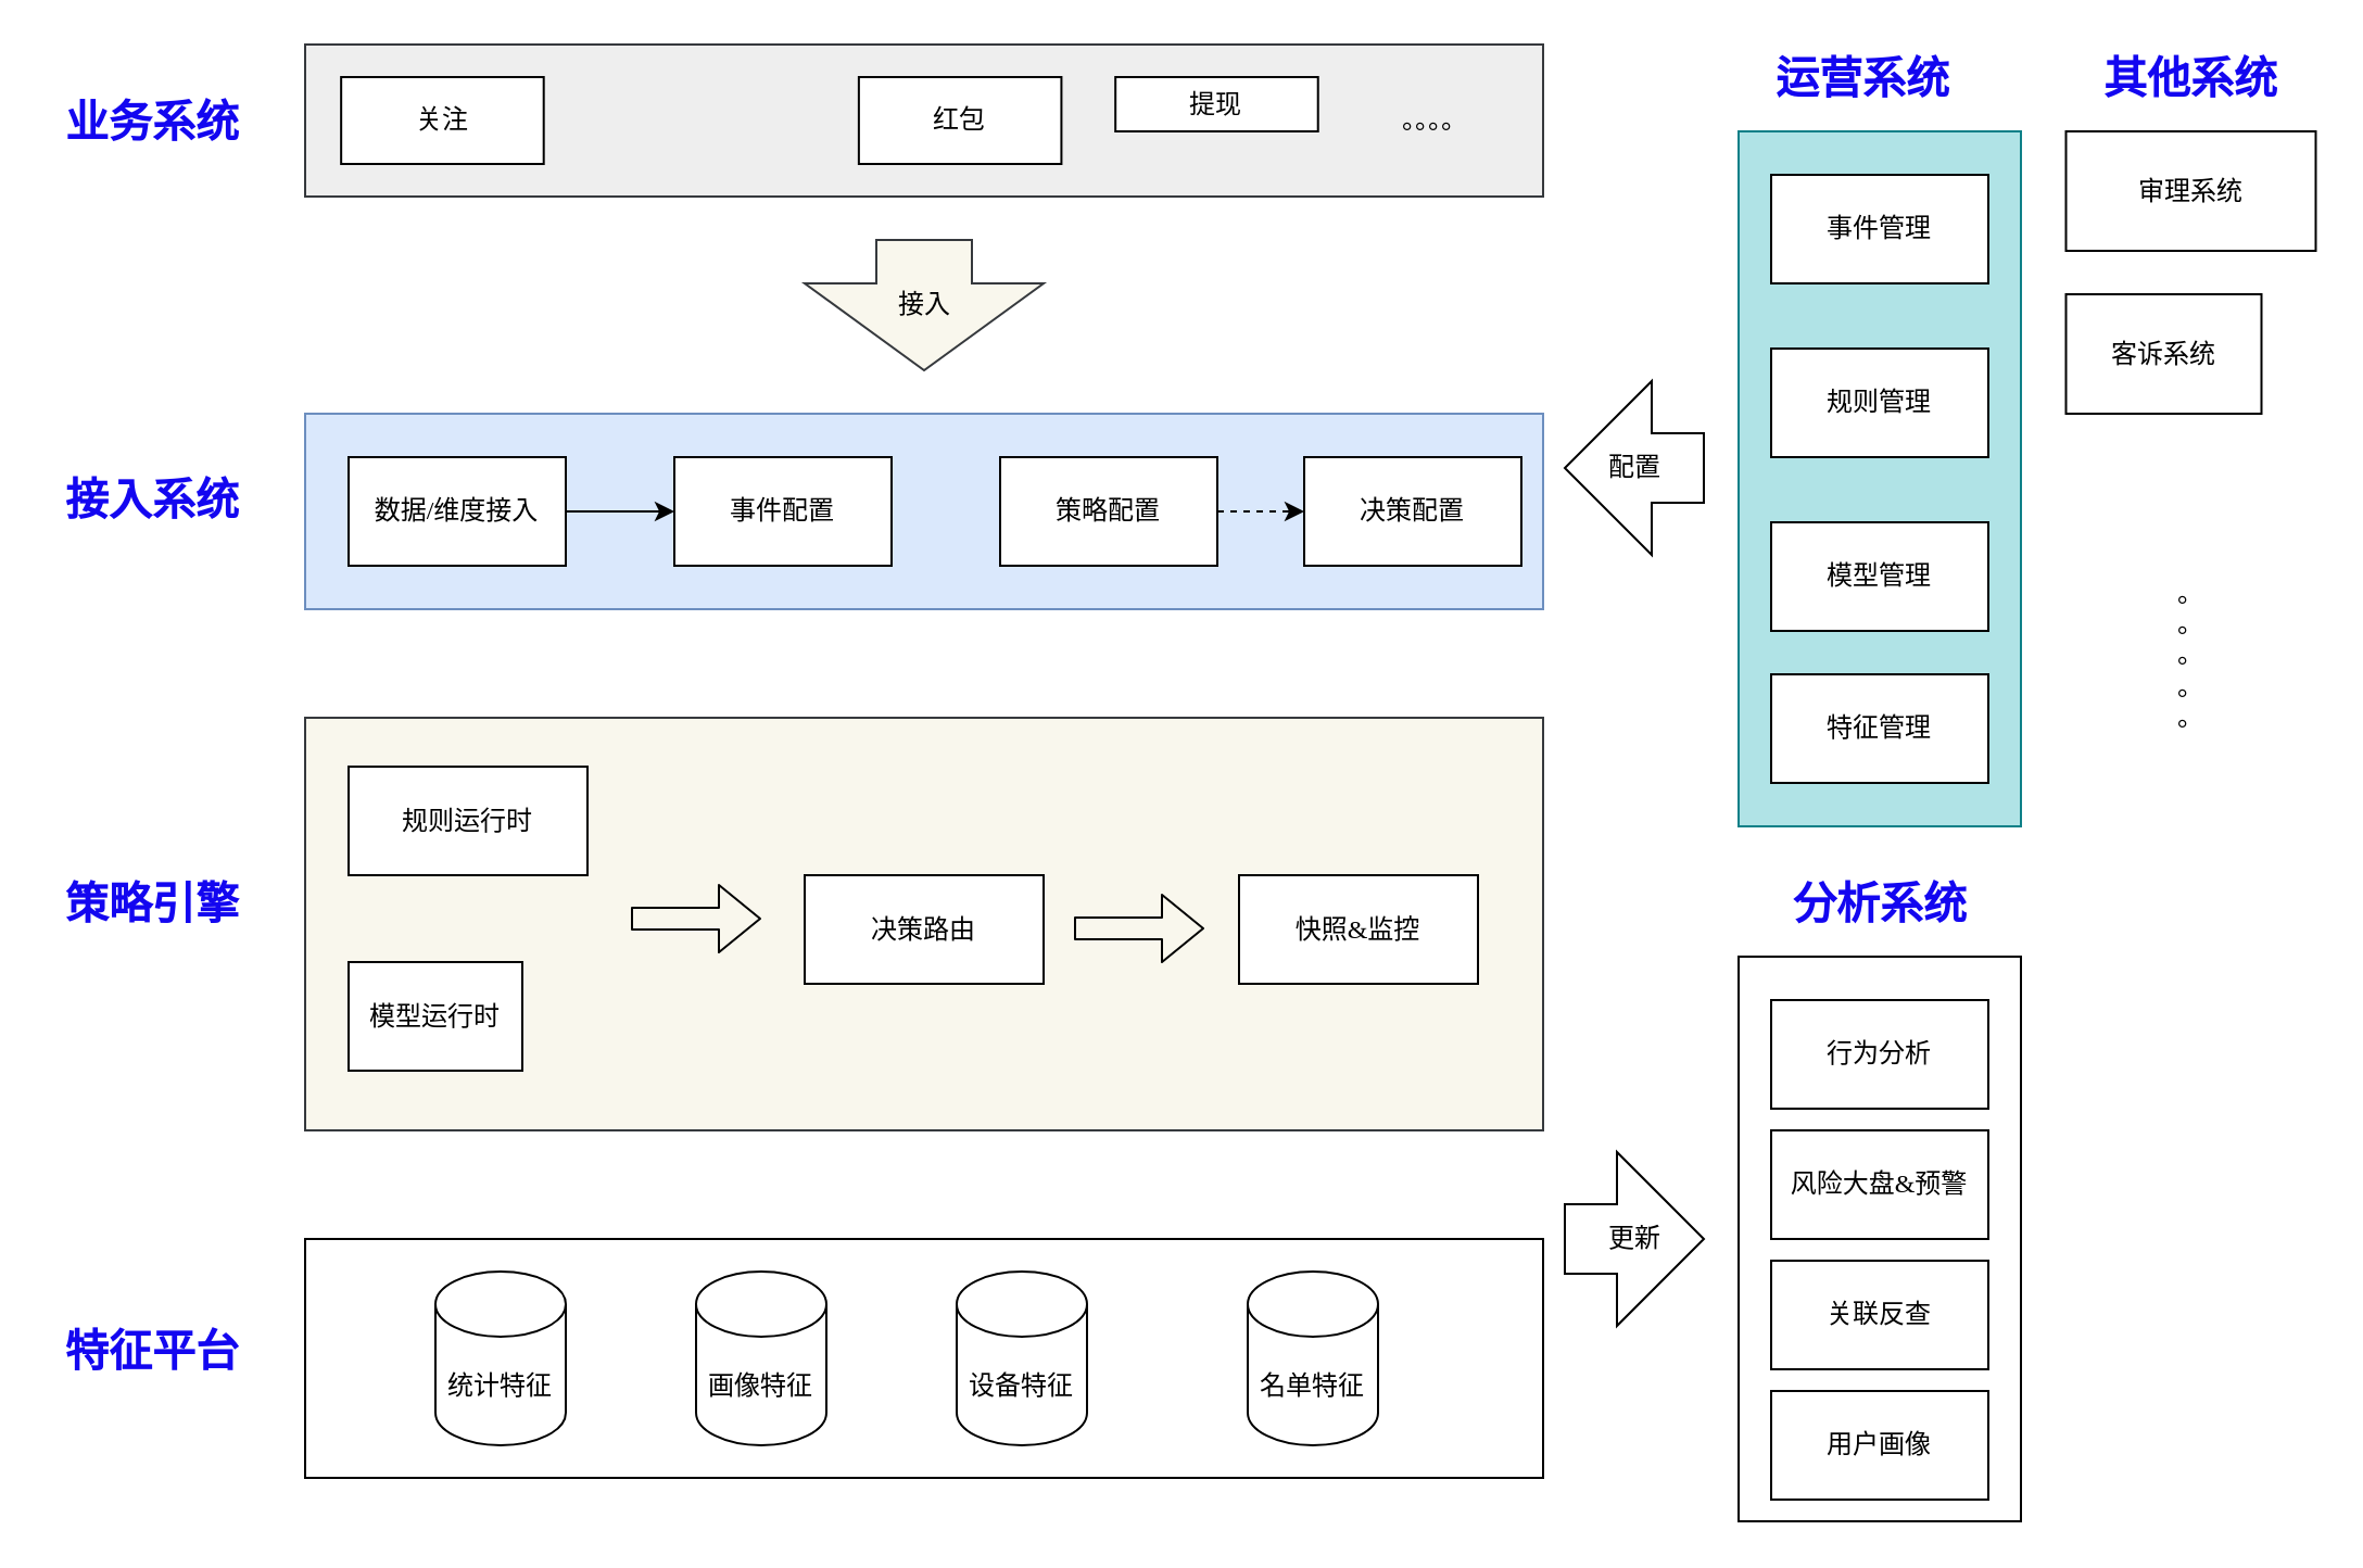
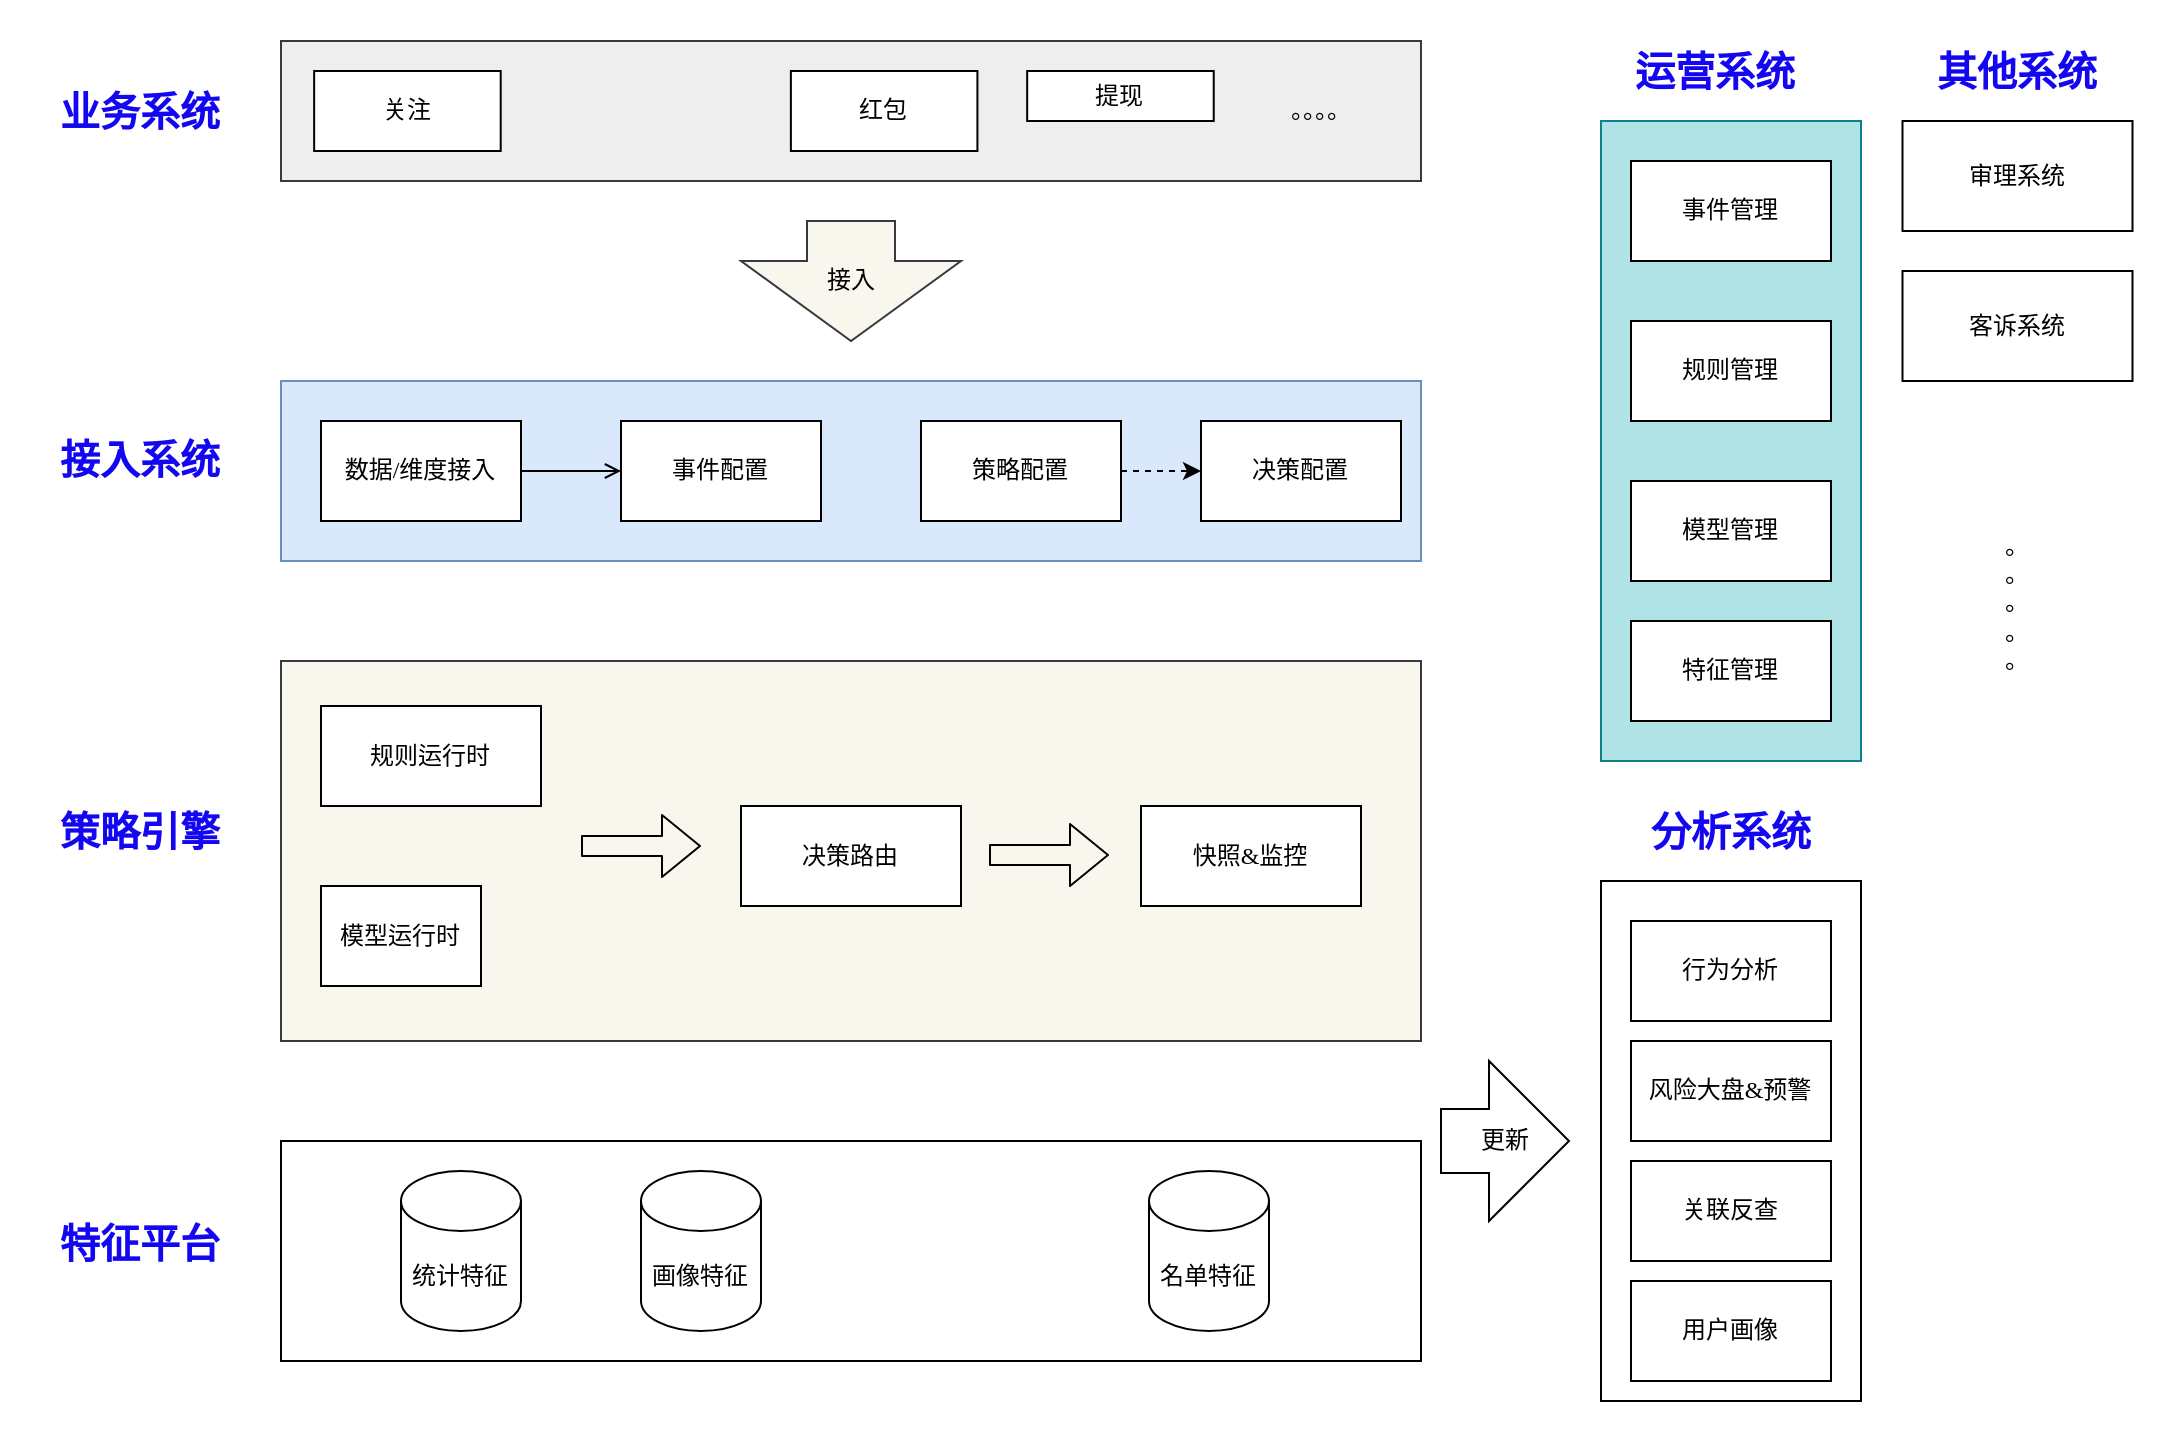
  <mxCell id="0" />
  <mxCell id="1" parent="0" />
  <mxCell id="2" value="" style="rounded=0;whiteSpace=wrap;html=1;fillColor=#b0e3e6;strokeColor=#0e8088;fontFamily=TencentSans;" parent="1" vertex="1"><mxGeometry x="800" y="60" width="130" height="320" as="geometry" /></mxCell>
  <mxCell id="3" value="&lt;b style=&quot;font-size: 20px;&quot;&gt;&lt;font style=&quot;font-size: 20px;&quot;&gt;运营系统&lt;/font&gt;&lt;/b&gt;" style="text;html=1;strokeColor=none;fillColor=none;align=center;verticalAlign=middle;whiteSpace=wrap;rounded=0;fontFamily=TencentSans;fontSize=20;fontColor=#1306F0;" parent="1" vertex="1"><mxGeometry x="815" y="20" width="85" height="30" as="geometry" /></mxCell>
  <mxCell id="4" value="事件管理" style="rounded=0;whiteSpace=wrap;html=1;fontFamily=TencentSans;" parent="1" vertex="1"><mxGeometry x="815" y="80" width="100" height="50" as="geometry" /></mxCell>
  <mxCell id="5" value="规则管理" style="rounded=0;whiteSpace=wrap;html=1;fontFamily=TencentSans;" parent="1" vertex="1"><mxGeometry x="815" y="160" width="100" height="50" as="geometry" /></mxCell>
  <mxCell id="6" value="模型管理" style="rounded=0;whiteSpace=wrap;html=1;fontFamily=TencentSans;" parent="1" vertex="1"><mxGeometry x="815" y="240" width="100" height="50" as="geometry" /></mxCell>
  <mxCell id="7" value="特征管理" style="rounded=0;whiteSpace=wrap;html=1;fontFamily=TencentSans;" parent="1" vertex="1"><mxGeometry x="815" y="310" width="100" height="50" as="geometry" /></mxCell>
  <mxCell id="8" value="&lt;b style=&quot;font-size: 20px;&quot;&gt;&lt;font style=&quot;font-size: 20px;&quot;&gt;业务系统&lt;/font&gt;&lt;/b&gt;" style="text;html=1;strokeColor=none;fillColor=none;align=center;verticalAlign=middle;whiteSpace=wrap;rounded=0;fontFamily=TencentSans;fontSize=20;fontColor=#1306F0;" parent="1" vertex="1"><mxGeometry x="20" y="36.25" width="100" height="37.5" as="geometry" /></mxCell>
  <mxCell id="9" value="" style="group;fontFamily=TencentSans;" parent="1" vertex="1" connectable="0"><mxGeometry x="140" y="20" width="570" height="70" as="geometry" /></mxCell>
  <mxCell id="10" value="" style="group;strokeColor=#36393d;fillColor=#E6E6E6;container=0;fontFamily=TencentSans;" parent="9" vertex="1" connectable="0"><mxGeometry width="570" height="70" as="geometry" /></mxCell>
  <mxCell id="11" value="" style="rounded=0;whiteSpace=wrap;html=1;fillColor=#eeeeee;strokeColor=#36393d;fontFamily=TencentSans;" parent="9" vertex="1"><mxGeometry width="570" height="70" as="geometry" /></mxCell>
  <mxCell id="12" value="关注" style="rounded=0;whiteSpace=wrap;html=1;fontFamily=TencentSans;" parent="9" vertex="1"><mxGeometry x="16.582" y="15" width="93.273" height="40" as="geometry" /></mxCell>
  <mxCell id="13" value="红包" style="rounded=0;whiteSpace=wrap;html=1;fontFamily=TencentSans;" parent="9" vertex="1"><mxGeometry x="254.945" y="15" width="93.273" height="40" as="geometry" /></mxCell>
  <mxCell id="14" value="提现" style="rounded=0;whiteSpace=wrap;html=1;fontFamily=TencentSans;" parent="9" vertex="1"><mxGeometry x="373.091" y="15" width="93.273" height="25" as="geometry" /></mxCell>
  <mxCell id="15" value="。。。。" style="text;html=1;strokeColor=none;fillColor=none;align=center;verticalAlign=middle;whiteSpace=wrap;rounded=0;fontFamily=TencentSans;" parent="9" vertex="1"><mxGeometry x="500.045" y="25" width="41.455" height="20" as="geometry" /></mxCell>
  <mxCell id="16" value="&lt;b style=&quot;font-size: 20px;&quot;&gt;&lt;font style=&quot;font-size: 20px;&quot;&gt;接入系统&lt;/font&gt;&lt;/b&gt;" style="text;html=1;strokeColor=none;fillColor=none;align=center;verticalAlign=middle;whiteSpace=wrap;rounded=0;fontFamily=TencentSans;fontSize=20;fontColor=#1306F0;" parent="1" vertex="1"><mxGeometry x="20" y="210" width="100" height="37.5" as="geometry" /></mxCell>
  <mxCell id="17" value="接入" style="html=1;shadow=0;dashed=0;align=center;verticalAlign=middle;shape=mxgraph.arrows2.arrow;dy=0.6;dx=40;direction=south;notch=0;fillColor=#f9f7ed;strokeColor=#36393d;fontFamily=TencentSans;" parent="1" vertex="1"><mxGeometry x="370" y="110" width="110" height="60" as="geometry" /></mxCell>
  <mxCell id="18" value="" style="group;fontFamily=TencentSans;" parent="1" vertex="1" connectable="0"><mxGeometry x="140" y="190" width="570" height="90" as="geometry" /></mxCell>
  <mxCell id="19" value="" style="rounded=0;whiteSpace=wrap;html=1;fillColor=#dae8fc;strokeColor=#6c8ebf;fontFamily=TencentSans;" parent="18" vertex="1"><mxGeometry width="570" height="90" as="geometry" /></mxCell>
  <mxCell id="20" value="数据/维度接入" style="rounded=0;whiteSpace=wrap;html=1;fontFamily=TencentSans;" parent="18" vertex="1"><mxGeometry x="20" y="20" width="100" height="50" as="geometry" /></mxCell>
  <mxCell id="21" value="事件配置" style="rounded=0;whiteSpace=wrap;html=1;fontFamily=TencentSans;" parent="18" vertex="1"><mxGeometry x="170" y="20" width="100" height="50" as="geometry" /></mxCell>
- <mxCell id="22" value="" style="edgeStyle=orthogonalEdgeStyle;rounded=0;orthogonalLoop=1;jettySize=auto;html=1;fontFamily=TencentSans;" parent="18" source="20" target="21" edge="1"><mxGeometry relative="1" as="geometry" /></mxCell>
+ <mxCell id="22" value="" style="edgeStyle=orthogonalEdgeStyle;rounded=0;orthogonalLoop=1;jettySize=auto;html=1;fontFamily=TencentSans;endArrow=open;" parent="18" source="20" target="21" edge="1"><mxGeometry relative="1" as="geometry" /></mxCell>
  <mxCell id="23" value="策略配置" style="rounded=0;whiteSpace=wrap;html=1;fontFamily=TencentSans;" parent="18" vertex="1"><mxGeometry x="320" y="20" width="100" height="50" as="geometry" /></mxCell>
  <mxCell id="24" value="决策配置" style="rounded=0;whiteSpace=wrap;html=1;fontFamily=TencentSans;" parent="18" vertex="1"><mxGeometry x="460" y="20" width="100" height="50" as="geometry" /></mxCell>
  <mxCell id="25" value="" style="edgeStyle=orthogonalEdgeStyle;rounded=0;orthogonalLoop=1;jettySize=auto;html=1;fontFamily=TencentSans;dashed=1;" parent="18" source="23" target="24" edge="1"><mxGeometry relative="1" as="geometry" /></mxCell>
  <mxCell id="26" value="&lt;b style=&quot;font-size: 20px;&quot;&gt;&lt;font style=&quot;font-size: 20px;&quot;&gt;分析系统&lt;/font&gt;&lt;/b&gt;" style="text;html=1;strokeColor=none;fillColor=none;align=center;verticalAlign=middle;whiteSpace=wrap;rounded=0;fontFamily=TencentSans;fontSize=20;fontColor=#1306F0;" parent="1" vertex="1"><mxGeometry x="822.5" y="400" width="85" height="30" as="geometry" /></mxCell>
- <mxCell id="27" value="配置" style="html=1;shadow=0;dashed=0;align=center;verticalAlign=middle;shape=mxgraph.arrows2.arrow;dy=0.6;dx=40;flipH=1;notch=0;fillColor=#ffffff;fontFamily=TencentSans;" parent="1" vertex="1"><mxGeometry x="720" y="175" width="64" height="80" as="geometry" /></mxCell>
  <mxCell id="28" value="" style="rounded=0;whiteSpace=wrap;html=1;fontFamily=TencentSans;" parent="1" vertex="1"><mxGeometry x="800" y="440" width="130" height="260" as="geometry" /></mxCell>
  <mxCell id="29" value="行为分析" style="rounded=0;whiteSpace=wrap;html=1;fontFamily=TencentSans;" parent="1" vertex="1"><mxGeometry x="815" y="460" width="100" height="50" as="geometry" /></mxCell>
  <mxCell id="30" value="风险大盘&amp;amp;预警" style="rounded=0;whiteSpace=wrap;html=1;fontFamily=TencentSans;" parent="1" vertex="1"><mxGeometry x="815" y="520" width="100" height="50" as="geometry" /></mxCell>
  <mxCell id="31" value="关联反查" style="rounded=0;whiteSpace=wrap;html=1;fontFamily=TencentSans;" parent="1" vertex="1"><mxGeometry x="815" y="580" width="100" height="50" as="geometry" /></mxCell>
  <mxCell id="32" value="用户画像" style="rounded=0;whiteSpace=wrap;html=1;fontFamily=TencentSans;" parent="1" vertex="1"><mxGeometry x="815" y="640" width="100" height="50" as="geometry" /></mxCell>
  <mxCell id="33" value="更新" style="html=1;shadow=0;dashed=0;align=center;verticalAlign=middle;shape=mxgraph.arrows2.arrow;dy=0.6;dx=40;notch=0;fillColor=#ffffff;fontFamily=TencentSans;" parent="1" vertex="1"><mxGeometry x="720" y="530" width="64" height="80" as="geometry" /></mxCell>
- <mxCell id="34" value="客诉系统" style="rounded=0;whiteSpace=wrap;html=1;fontFamily=TencentSans;" parent="1" vertex="1"><mxGeometry x="950.75" y="135" width="90" height="55" as="geometry" /></mxCell>
+ <mxCell id="34" value="客诉系统" style="rounded=0;whiteSpace=wrap;html=1;fontFamily=TencentSans;" parent="1" vertex="1"><mxGeometry x="950.75" y="135" width="115" height="55" as="geometry" /></mxCell>
  <mxCell id="35" value="审理系统" style="rounded=0;whiteSpace=wrap;html=1;fontFamily=TencentSans;" parent="1" vertex="1"><mxGeometry x="950.75" y="60" width="115" height="55" as="geometry" /></mxCell>
  <mxCell id="36" value="。&lt;br&gt;。&lt;br&gt;。&lt;br&gt;。&lt;br&gt;。" style="text;html=1;strokeColor=none;fillColor=none;align=center;verticalAlign=middle;whiteSpace=wrap;rounded=0;fontFamily=TencentSans;" parent="1" vertex="1"><mxGeometry x="987" y="255" width="42.5" height="92.5" as="geometry" /></mxCell>
  <mxCell id="37" value="&lt;b style=&quot;font-size: 20px;&quot;&gt;&lt;font style=&quot;font-size: 20px;&quot;&gt;其他系统&lt;/font&gt;&lt;/b&gt;" style="text;html=1;strokeColor=none;fillColor=none;align=center;verticalAlign=middle;whiteSpace=wrap;rounded=0;fontFamily=TencentSans;fontSize=20;fontColor=#1306F0;" parent="1" vertex="1"><mxGeometry x="965.75" y="20" width="85" height="30" as="geometry" /></mxCell>
  <mxCell id="38" value="" style="rounded=0;whiteSpace=wrap;html=1;fillColor=#ffffff;fontFamily=TencentSans;" parent="1" vertex="1"><mxGeometry x="140" y="570" width="570" height="110" as="geometry" /></mxCell>
  <mxCell id="39" value="&lt;b style=&quot;font-size: 20px;&quot;&gt;&lt;font style=&quot;font-size: 20px;&quot;&gt;策略引擎&lt;/font&gt;&lt;/b&gt;" style="text;html=1;strokeColor=none;fillColor=none;align=center;verticalAlign=middle;whiteSpace=wrap;rounded=0;fontFamily=TencentSans;fontSize=20;fontColor=#1306F0;" parent="1" vertex="1"><mxGeometry x="20" y="396.25" width="100" height="37.5" as="geometry" /></mxCell>
  <mxCell id="40" value="&lt;b style=&quot;font-size: 20px;&quot;&gt;&lt;font style=&quot;font-size: 20px;&quot;&gt;特征平台&lt;/font&gt;&lt;/b&gt;" style="text;html=1;strokeColor=none;fillColor=none;align=center;verticalAlign=middle;whiteSpace=wrap;rounded=0;fontFamily=TencentSans;fontSize=20;fontColor=#1306F0;" parent="1" vertex="1"><mxGeometry x="20" y="602.5" width="100" height="37.5" as="geometry" /></mxCell>
  <mxCell id="41" value="" style="group;fontFamily=TencentSans;" parent="1" vertex="1" connectable="0"><mxGeometry x="140" y="330" width="570" height="190" as="geometry" /></mxCell>
  <mxCell id="42" value="" style="rounded=0;whiteSpace=wrap;html=1;fillColor=#f9f7ed;strokeColor=#36393d;fontFamily=TencentSans;" parent="41" vertex="1"><mxGeometry width="570" height="190" as="geometry" /></mxCell>
  <mxCell id="43" value="规则运行时" style="rounded=0;whiteSpace=wrap;html=1;fillColor=#ffffff;fontFamily=TencentSans;" parent="41" vertex="1"><mxGeometry x="20" y="22.5" width="110" height="50" as="geometry" /></mxCell>
  <mxCell id="44" value="模型运行时" style="rounded=0;whiteSpace=wrap;html=1;fillColor=#ffffff;fontFamily=TencentSans;" parent="41" vertex="1"><mxGeometry x="20" y="112.5" width="80" height="50" as="geometry" /></mxCell>
  <mxCell id="45" value="决策路由" style="rounded=0;whiteSpace=wrap;html=1;fillColor=#ffffff;fontFamily=TencentSans;" parent="41" vertex="1"><mxGeometry x="230" y="72.5" width="110" height="50" as="geometry" /></mxCell>
  <mxCell id="46" value="快照&amp;amp;监控" style="rounded=0;whiteSpace=wrap;html=1;fillColor=#ffffff;fontFamily=TencentSans;" parent="41" vertex="1"><mxGeometry x="430" y="72.5" width="110" height="50" as="geometry" /></mxCell>
  <mxCell id="47" value="" style="shape=flexArrow;endArrow=classic;html=1;fontFamily=TencentSans;" parent="41" edge="1"><mxGeometry width="50" height="50" relative="1" as="geometry"><mxPoint x="150" y="92.5" as="sourcePoint" /><mxPoint x="210" y="92.5" as="targetPoint" /></mxGeometry></mxCell>
  <mxCell id="48" value="" style="shape=flexArrow;endArrow=classic;html=1;fontFamily=TencentSans;" parent="41" edge="1"><mxGeometry width="50" height="50" relative="1" as="geometry"><mxPoint x="354" y="97" as="sourcePoint" /><mxPoint x="414" y="97" as="targetPoint" /></mxGeometry></mxCell>
  <mxCell id="49" value="统计特征" style="shape=cylinder3;whiteSpace=wrap;html=1;boundedLbl=1;backgroundOutline=1;size=15;fillColor=#ffffff;fontFamily=TencentSans;" parent="1" vertex="1"><mxGeometry x="200" y="585" width="60" height="80" as="geometry" /></mxCell>
  <mxCell id="50" value="画像特征" style="shape=cylinder3;whiteSpace=wrap;html=1;boundedLbl=1;backgroundOutline=1;size=15;fillColor=#ffffff;fontFamily=TencentSans;" parent="1" vertex="1"><mxGeometry x="320" y="585" width="60" height="80" as="geometry" /></mxCell>
- <mxCell id="51" value="设备特征" style="shape=cylinder3;whiteSpace=wrap;html=1;boundedLbl=1;backgroundOutline=1;size=15;fillColor=#ffffff;fontFamily=TencentSans;" parent="1" vertex="1"><mxGeometry x="440" y="585" width="60" height="80" as="geometry" /></mxCell>
  <mxCell id="52" value="名单特征" style="shape=cylinder3;whiteSpace=wrap;html=1;boundedLbl=1;backgroundOutline=1;size=15;fillColor=#ffffff;fontFamily=TencentSans;" parent="1" vertex="1"><mxGeometry x="574" y="585" width="60" height="80" as="geometry" /></mxCell>
